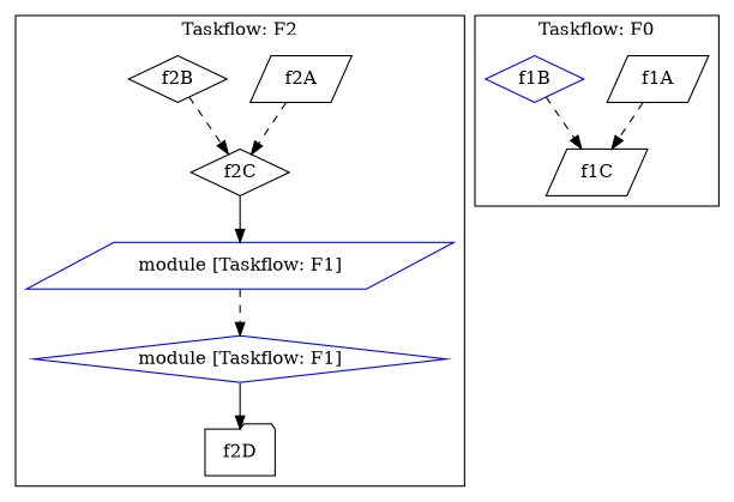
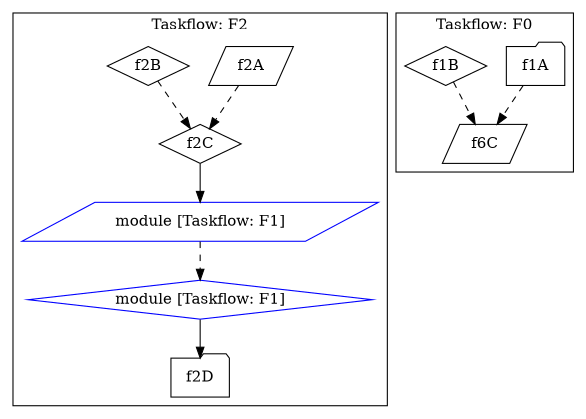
  digraph {
    node [shape=diamond]
    edge [style=dashed]
    n1 [label=f2A shape=parallelogram]
    n2 [label=f2C]
    n3 [color=blue label="module [Taskflow: F1]" shape=parallelogram]
    n4 [label=f2B]
    n5 [color=blue label="module [Taskflow: F1]"]
    n6 [label=f2D shape=folder]
-   n7 [label=f1A shape=parallelogram]
-   n8 [label=f1C shape=parallelogram]
-   n9 [label=f1B color=blue]
+   n7 [label=f1A shape=folder]
+   n8 [label=f6C shape=parallelogram]
+   n9 [label=f1B]
    subgraph cluster_1 {
      label="Taskflow: F2"
      n1
      n2
      n3
      n4
      n5
      n6
    }
    subgraph cluster_2 {
      label="Taskflow: F0"
      n7
      n8
      n9
    }
    n1 -> n2
    n2 -> n3 [style=solid]
    n3 -> n5
    n4 -> n2
    n5 -> n6 [style=solid]
    n7 -> n8
    n9 -> n8
  }
